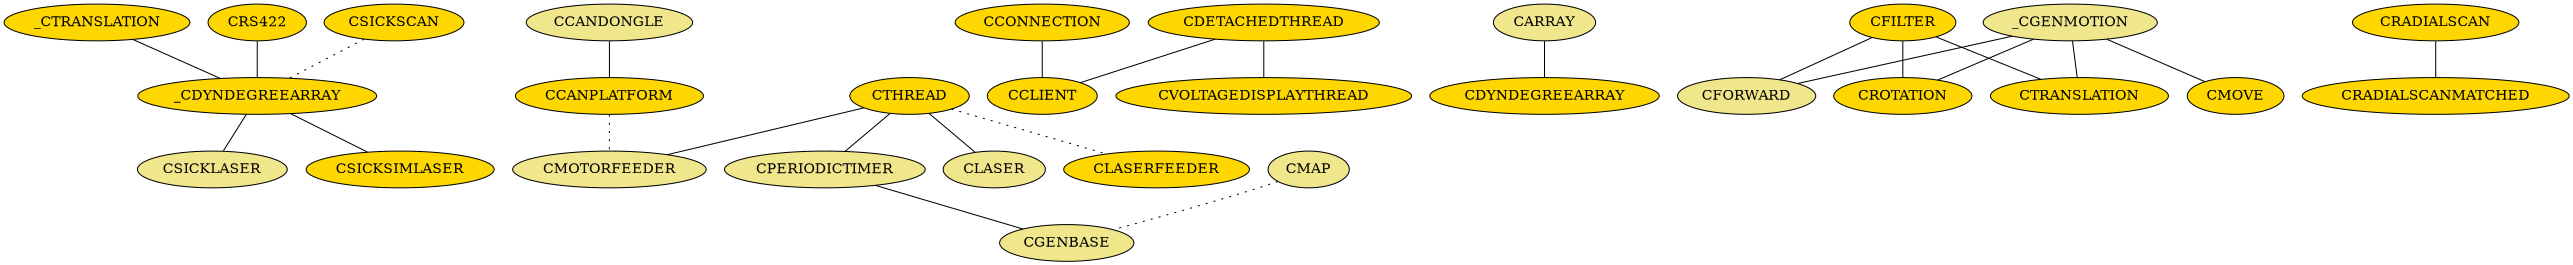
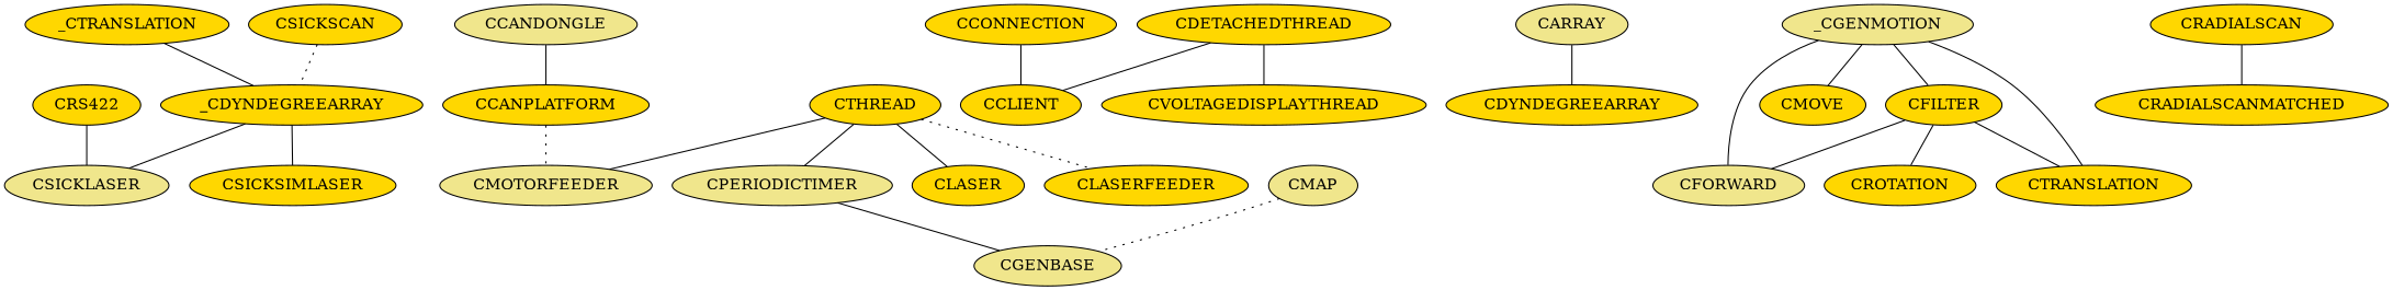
  graph {
    node [fillcolor=gold style=filled]
    n1 [label=_CTRANSLATION]
    n2 [label=_CDYNDEGREEARRAY]
    CSICKLASER [fillcolor=khaki]
    CSICKSIMLASER
    CCANDONGLE [fillcolor=khaki]
    CCANPLATFORM
    CMOTORFEEDER [fillcolor=khaki]
    CCONNECTION
    CCLIENT
    CDETACHEDTHREAD
    CVOLTAGEDISPLAYTHREAD
    CARRAY [fillcolor=khaki]
    CDYNDEGREEARRAY
    _CGENMOTION [fillcolor=khaki]
    CFORWARD [fillcolor=khaki]
    CMOVE
    CROTATION
    CTRANSLATION
    CFILTER
    CPERIODICTIMER [fillcolor=khaki]
    CGENBASE [fillcolor=khaki]
    CTHREAD
-   CLASER [fillcolor=khaki]
+   CLASER
    CLASERFEEDER
    CRADIALSCAN
    CRADIALSCANMATCHED
    CRS422
    CSICKSCAN
    CMAP [fillcolor=khaki]
    n1 -- n2
    n2 -- CSICKLASER
    n2 -- CSICKSIMLASER
    CCANDONGLE -- CCANPLATFORM
    CCANPLATFORM -- CMOTORFEEDER [style=dotted]
    CCONNECTION -- CCLIENT
    CDETACHEDTHREAD -- CCLIENT
    CDETACHEDTHREAD -- CVOLTAGEDISPLAYTHREAD
    CARRAY -- CDYNDEGREEARRAY
    _CGENMOTION -- CFORWARD
    _CGENMOTION -- CMOVE
-   _CGENMOTION -- CROTATION
+   _CGENMOTION -- CFILTER
    _CGENMOTION -- CTRANSLATION
    CFILTER -- CFORWARD
    CFILTER -- CROTATION
    CFILTER -- CTRANSLATION
    CPERIODICTIMER -- CGENBASE
    CTHREAD -- CMOTORFEEDER
    CTHREAD -- CPERIODICTIMER
    CTHREAD -- CLASER
    CTHREAD -- CLASERFEEDER [style=dotted]
    CRADIALSCAN -- CRADIALSCANMATCHED
-   CRS422 -- n2
+   CRS422 -- CSICKLASER
    CSICKSCAN -- n2 [style=dotted]
    CMAP -- CGENBASE [style=dotted]
  }
